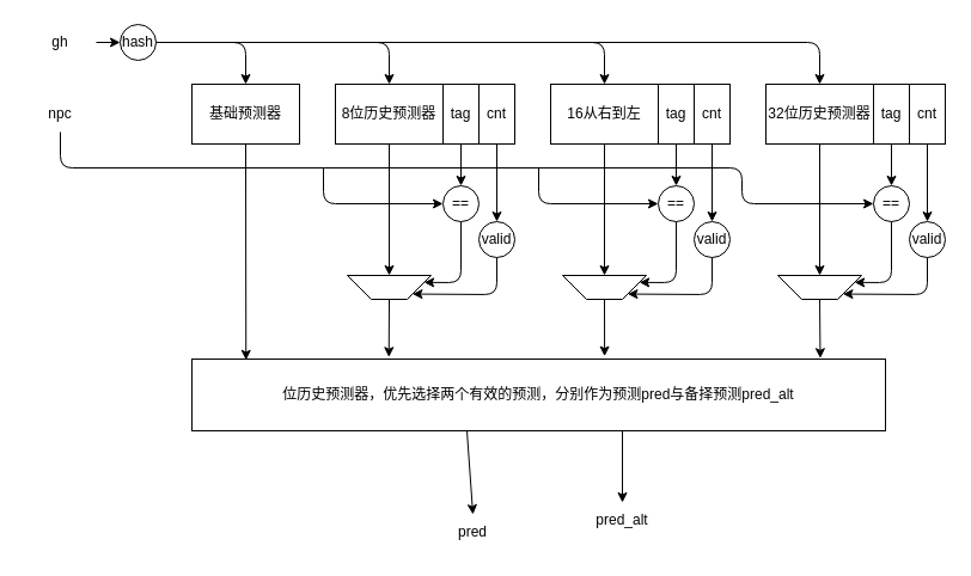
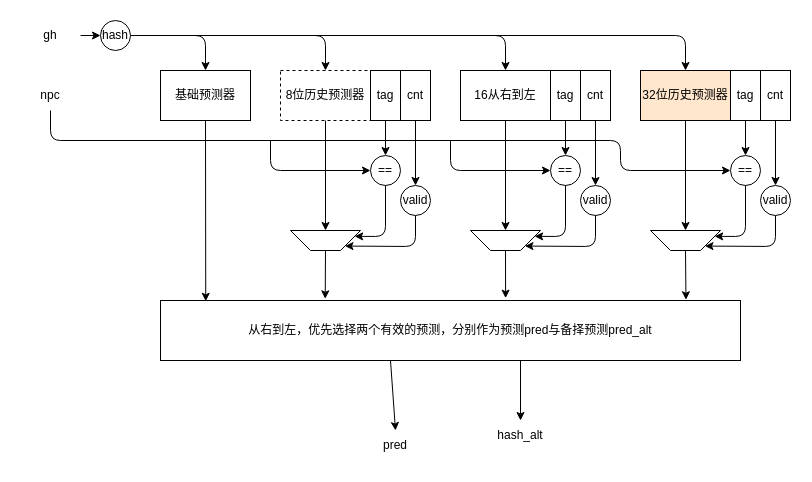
  <mxCell id="0" />
  <mxCell id="1" parent="0" />
  <mxCell id="2" style="edgeStyle=none;html=1;exitX=0.5;exitY=1;exitDx=0;exitDy=0;entryX=0.078;entryY=0.013;entryDx=0;entryDy=0;entryPerimeter=0;" edge="1" parent="1" source="3" target="13"><mxGeometry relative="1" as="geometry" /></mxCell>
  <mxCell id="3" value="基础预测器" style="rounded=0;whiteSpace=wrap;html=1;" vertex="1" parent="1"><mxGeometry x="160" y="70" width="90" height="50" as="geometry" /></mxCell>
  <mxCell id="4" style="edgeStyle=none;html=1;exitX=0.5;exitY=1;exitDx=0;exitDy=0;entryX=0;entryY=0.5;entryDx=0;entryDy=0;" edge="1" parent="1" source="5"><mxGeometry relative="1" as="geometry"><mxPoint x="730" y="170" as="targetPoint" /><Array as="points"><mxPoint x="50" y="140" /><mxPoint x="620" y="140" /><mxPoint x="620" y="170" /></Array></mxGeometry></mxCell>
  <mxCell id="5" value="npc" style="text;html=1;strokeColor=none;fillColor=none;align=center;verticalAlign=middle;whiteSpace=wrap;rounded=0;" vertex="1" parent="1"><mxGeometry x="20" y="80" width="60" height="30" as="geometry" /></mxCell>
  <mxCell id="6" style="edgeStyle=none;html=1;exitX=1;exitY=0.5;exitDx=0;exitDy=0;entryX=0;entryY=0.5;entryDx=0;entryDy=0;" edge="1" parent="1" source="7"><mxGeometry relative="1" as="geometry"><mxPoint x="100" y="35" as="targetPoint" /></mxGeometry></mxCell>
  <mxCell id="7" value="gh" style="text;html=1;strokeColor=none;fillColor=none;align=center;verticalAlign=middle;whiteSpace=wrap;rounded=0;" vertex="1" parent="1"><mxGeometry x="20" y="20" width="60" height="30" as="geometry" /></mxCell>
  <mxCell id="8" style="edgeStyle=none;html=1;exitX=1;exitY=0.5;exitDx=0;exitDy=0;entryX=0.5;entryY=0;entryDx=0;entryDy=0;" edge="1" parent="1"><mxGeometry relative="1" as="geometry"><mxPoint x="685" y="70" as="targetPoint" /><mxPoint x="130" y="35" as="sourcePoint" /><Array as="points"><mxPoint x="685" y="35" /></Array></mxGeometry></mxCell>
  <mxCell id="9" style="edgeStyle=none;html=1;exitX=1;exitY=0.5;exitDx=0;exitDy=0;entryX=0.5;entryY=0;entryDx=0;entryDy=0;" edge="1" parent="1" target="3"><mxGeometry relative="1" as="geometry"><mxPoint x="130" y="35" as="sourcePoint" /><Array as="points"><mxPoint x="205" y="35" /></Array></mxGeometry></mxCell>
  <mxCell id="10" style="edgeStyle=none;html=1;exitX=1;exitY=0.5;exitDx=0;exitDy=0;entryX=0.5;entryY=0;entryDx=0;entryDy=0;" edge="1" parent="1" target="19"><mxGeometry relative="1" as="geometry"><mxPoint x="130" y="35" as="sourcePoint" /><Array as="points"><mxPoint x="325" y="35" /></Array></mxGeometry></mxCell>
  <mxCell id="11" style="edgeStyle=none;html=1;exitX=1;exitY=0.5;exitDx=0;exitDy=0;entryX=0.5;entryY=0;entryDx=0;entryDy=0;" edge="1" parent="1"><mxGeometry relative="1" as="geometry"><mxPoint x="130" y="35" as="sourcePoint" /><mxPoint x="505" y="70" as="targetPoint" /><Array as="points"><mxPoint x="505" y="35" /></Array></mxGeometry></mxCell>
  <mxCell id="12" value="hash" style="ellipse;whiteSpace=wrap;html=1;aspect=fixed;" vertex="1" parent="1"><mxGeometry x="100" y="20" width="30" height="30" as="geometry" /></mxCell>
- <mxCell id="13" value="位历史预测器，优先选择两个有效的预测，分别作为预测pred与备择预测pred_alt" style="rounded=0;whiteSpace=wrap;html=1;" vertex="1" parent="1"><mxGeometry x="160" y="300" width="580" height="60" as="geometry" /></mxCell>
+ <mxCell id="13" value="从右到左，优先选择两个有效的预测，分别作为预测pred与备择预测pred_alt" style="rounded=0;whiteSpace=wrap;html=1;" vertex="1" parent="1"><mxGeometry x="160" y="300" width="580" height="60" as="geometry" /></mxCell>
  <mxCell id="14" style="edgeStyle=none;html=1;exitX=0.5;exitY=0;exitDx=0;exitDy=0;entryX=0.284;entryY=-0.028;entryDx=0;entryDy=0;entryPerimeter=0;" edge="1" parent="1" source="28" target="13"><mxGeometry relative="1" as="geometry" /></mxCell>
  <mxCell id="15" value="" style="group" vertex="1" connectable="0" parent="1"><mxGeometry x="270" y="70" width="160" height="180" as="geometry" /></mxCell>
  <mxCell id="16" value="" style="group" vertex="1" connectable="0" parent="15"><mxGeometry x="10" width="150" height="145" as="geometry" /></mxCell>
  <mxCell id="17" value="" style="group" vertex="1" connectable="0" parent="16"><mxGeometry width="150" height="145" as="geometry" /></mxCell>
  <mxCell id="18" value="" style="group" vertex="1" connectable="0" parent="17"><mxGeometry width="150" height="50" as="geometry" /></mxCell>
- <mxCell id="19" value="8位历史预测器" style="rounded=0;whiteSpace=wrap;html=1;" vertex="1" parent="18"><mxGeometry width="90" height="50" as="geometry" /></mxCell>
+ <mxCell id="19" value="8位历史预测器" style="rounded=0;whiteSpace=wrap;html=1;dashed=1;" vertex="1" parent="18"><mxGeometry width="90" height="50" as="geometry" /></mxCell>
  <mxCell id="20" value="tag" style="rounded=0;whiteSpace=wrap;html=1;" vertex="1" parent="18"><mxGeometry x="90" width="30" height="50" as="geometry" /></mxCell>
  <mxCell id="21" value="cnt" style="rounded=0;whiteSpace=wrap;html=1;" vertex="1" parent="18"><mxGeometry x="120" width="30" height="50" as="geometry" /></mxCell>
  <mxCell id="22" style="edgeStyle=none;html=1;exitX=0.5;exitY=1;exitDx=0;exitDy=0;entryX=0.5;entryY=0;entryDx=0;entryDy=0;" edge="1" parent="17" source="20" target="24"><mxGeometry relative="1" as="geometry" /></mxCell>
  <mxCell id="23" value="" style="group" vertex="1" connectable="0" parent="17"><mxGeometry x="90" y="85" width="30" height="30" as="geometry" /></mxCell>
  <mxCell id="24" value="==" style="ellipse;whiteSpace=wrap;html=1;aspect=fixed;" vertex="1" parent="23"><mxGeometry width="30" height="30" as="geometry" /></mxCell>
  <mxCell id="25" value="valid" style="ellipse;whiteSpace=wrap;html=1;aspect=fixed;" vertex="1" parent="17"><mxGeometry x="120" y="115" width="30" height="30" as="geometry" /></mxCell>
  <mxCell id="26" style="edgeStyle=none;html=1;exitX=0.5;exitY=1;exitDx=0;exitDy=0;entryX=0.5;entryY=0;entryDx=0;entryDy=0;" edge="1" parent="17" source="21" target="25"><mxGeometry relative="1" as="geometry" /></mxCell>
  <mxCell id="27" value="" style="endArrow=classic;html=1;entryX=0;entryY=0.5;entryDx=0;entryDy=0;" edge="1" parent="15" target="24"><mxGeometry width="50" height="50" relative="1" as="geometry"><mxPoint y="70" as="sourcePoint" /><mxPoint x="80" y="80" as="targetPoint" /><Array as="points"><mxPoint y="100" /></Array></mxGeometry></mxCell>
  <mxCell id="28" value="" style="shape=trapezoid;perimeter=trapezoidPerimeter;whiteSpace=wrap;html=1;fixedSize=1;rotation=-180;" vertex="1" parent="15"><mxGeometry x="20" y="160" width="70" height="20" as="geometry" /></mxCell>
  <mxCell id="29" style="edgeStyle=none;html=1;exitX=0.5;exitY=1;exitDx=0;exitDy=0;entryX=0.5;entryY=1;entryDx=0;entryDy=0;" edge="1" parent="15" source="19" target="28"><mxGeometry relative="1" as="geometry" /></mxCell>
  <mxCell id="30" style="edgeStyle=none;html=1;exitX=0.5;exitY=1;exitDx=0;exitDy=0;entryX=0;entryY=0.75;entryDx=0;entryDy=0;" edge="1" parent="15" source="24" target="28"><mxGeometry relative="1" as="geometry"><Array as="points"><mxPoint x="115" y="166" /></Array></mxGeometry></mxCell>
  <mxCell id="31" style="edgeStyle=none;html=1;exitX=0.5;exitY=1;exitDx=0;exitDy=0;entryX=0;entryY=0;entryDx=0;entryDy=0;" edge="1" parent="15" source="25" target="28"><mxGeometry relative="1" as="geometry"><Array as="points"><mxPoint x="145" y="176" /></Array></mxGeometry></mxCell>
  <mxCell id="32" value="" style="group" vertex="1" connectable="0" parent="1"><mxGeometry x="450" y="70" width="160" height="180" as="geometry" /></mxCell>
  <mxCell id="33" value="" style="group" vertex="1" connectable="0" parent="32"><mxGeometry x="10" width="150" height="145" as="geometry" /></mxCell>
  <mxCell id="34" value="" style="group" vertex="1" connectable="0" parent="33"><mxGeometry width="150" height="145" as="geometry" /></mxCell>
  <mxCell id="35" value="" style="group" vertex="1" connectable="0" parent="34"><mxGeometry width="150" height="50" as="geometry" /></mxCell>
  <mxCell id="36" value="16从右到左" style="rounded=0;whiteSpace=wrap;html=1;" vertex="1" parent="35"><mxGeometry width="90" height="50" as="geometry" /></mxCell>
  <mxCell id="37" value="tag" style="rounded=0;whiteSpace=wrap;html=1;" vertex="1" parent="35"><mxGeometry x="90" width="30" height="50" as="geometry" /></mxCell>
  <mxCell id="38" value="cnt" style="rounded=0;whiteSpace=wrap;html=1;" vertex="1" parent="35"><mxGeometry x="120" width="30" height="50" as="geometry" /></mxCell>
  <mxCell id="39" style="edgeStyle=none;html=1;exitX=0.5;exitY=1;exitDx=0;exitDy=0;entryX=0.5;entryY=0;entryDx=0;entryDy=0;" edge="1" parent="34" source="37" target="41"><mxGeometry relative="1" as="geometry" /></mxCell>
  <mxCell id="40" value="" style="group" vertex="1" connectable="0" parent="34"><mxGeometry x="90" y="85" width="30" height="30" as="geometry" /></mxCell>
  <mxCell id="41" value="==" style="ellipse;whiteSpace=wrap;html=1;aspect=fixed;" vertex="1" parent="40"><mxGeometry width="30" height="30" as="geometry" /></mxCell>
  <mxCell id="42" value="valid" style="ellipse;whiteSpace=wrap;html=1;aspect=fixed;" vertex="1" parent="34"><mxGeometry x="120" y="115" width="30" height="30" as="geometry" /></mxCell>
  <mxCell id="43" style="edgeStyle=none;html=1;exitX=0.5;exitY=1;exitDx=0;exitDy=0;entryX=0.5;entryY=0;entryDx=0;entryDy=0;" edge="1" parent="34" source="38" target="42"><mxGeometry relative="1" as="geometry" /></mxCell>
  <mxCell id="44" value="" style="endArrow=classic;html=1;entryX=0;entryY=0.5;entryDx=0;entryDy=0;" edge="1" parent="32" target="41"><mxGeometry width="50" height="50" relative="1" as="geometry"><mxPoint y="70" as="sourcePoint" /><mxPoint x="80" y="80" as="targetPoint" /><Array as="points"><mxPoint y="100" /></Array></mxGeometry></mxCell>
  <mxCell id="45" value="" style="shape=trapezoid;perimeter=trapezoidPerimeter;whiteSpace=wrap;html=1;fixedSize=1;rotation=-180;" vertex="1" parent="32"><mxGeometry x="20" y="160" width="70" height="20" as="geometry" /></mxCell>
  <mxCell id="46" style="edgeStyle=none;html=1;exitX=0.5;exitY=1;exitDx=0;exitDy=0;entryX=0.5;entryY=1;entryDx=0;entryDy=0;" edge="1" parent="32" source="36" target="45"><mxGeometry relative="1" as="geometry" /></mxCell>
  <mxCell id="47" style="edgeStyle=none;html=1;exitX=0.5;exitY=1;exitDx=0;exitDy=0;entryX=0;entryY=0.75;entryDx=0;entryDy=0;" edge="1" parent="32" source="41" target="45"><mxGeometry relative="1" as="geometry"><Array as="points"><mxPoint x="115" y="166" /></Array></mxGeometry></mxCell>
  <mxCell id="48" style="edgeStyle=none;html=1;exitX=0.5;exitY=1;exitDx=0;exitDy=0;entryX=0;entryY=0;entryDx=0;entryDy=0;" edge="1" parent="32" source="42" target="45"><mxGeometry relative="1" as="geometry"><Array as="points"><mxPoint x="145" y="176" /></Array></mxGeometry></mxCell>
  <mxCell id="49" value="" style="group" vertex="1" connectable="0" parent="1"><mxGeometry x="630" y="70" width="160" height="180" as="geometry" /></mxCell>
  <mxCell id="50" value="" style="group" vertex="1" connectable="0" parent="49"><mxGeometry x="10" width="150" height="145" as="geometry" /></mxCell>
  <mxCell id="51" value="" style="group" vertex="1" connectable="0" parent="50"><mxGeometry width="150" height="145" as="geometry" /></mxCell>
  <mxCell id="52" value="" style="group" vertex="1" connectable="0" parent="51"><mxGeometry width="150" height="50" as="geometry" /></mxCell>
- <mxCell id="53" value="32位历史预测器" style="rounded=0;whiteSpace=wrap;html=1;" vertex="1" parent="52"><mxGeometry width="90" height="50" as="geometry" /></mxCell>
+ <mxCell id="53" value="32位历史预测器" style="rounded=0;whiteSpace=wrap;html=1;fillColor=#ffe6cc;" vertex="1" parent="52"><mxGeometry width="90" height="50" as="geometry" /></mxCell>
  <mxCell id="54" value="tag" style="rounded=0;whiteSpace=wrap;html=1;" vertex="1" parent="52"><mxGeometry x="90" width="30" height="50" as="geometry" /></mxCell>
  <mxCell id="55" value="cnt" style="rounded=0;whiteSpace=wrap;html=1;" vertex="1" parent="52"><mxGeometry x="120" width="30" height="50" as="geometry" /></mxCell>
  <mxCell id="56" style="edgeStyle=none;html=1;exitX=0.5;exitY=1;exitDx=0;exitDy=0;entryX=0.5;entryY=0;entryDx=0;entryDy=0;" edge="1" parent="51" source="54" target="58"><mxGeometry relative="1" as="geometry" /></mxCell>
  <mxCell id="57" value="" style="group" vertex="1" connectable="0" parent="51"><mxGeometry x="90" y="85" width="30" height="30" as="geometry" /></mxCell>
  <mxCell id="58" value="==" style="ellipse;whiteSpace=wrap;html=1;aspect=fixed;" vertex="1" parent="57"><mxGeometry width="30" height="30" as="geometry" /></mxCell>
  <mxCell id="59" value="valid" style="ellipse;whiteSpace=wrap;html=1;aspect=fixed;" vertex="1" parent="51"><mxGeometry x="120" y="115" width="30" height="30" as="geometry" /></mxCell>
  <mxCell id="60" style="edgeStyle=none;html=1;exitX=0.5;exitY=1;exitDx=0;exitDy=0;entryX=0.5;entryY=0;entryDx=0;entryDy=0;" edge="1" parent="51" source="55" target="59"><mxGeometry relative="1" as="geometry" /></mxCell>
  <mxCell id="61" value="" style="shape=trapezoid;perimeter=trapezoidPerimeter;whiteSpace=wrap;html=1;fixedSize=1;rotation=-180;" vertex="1" parent="49"><mxGeometry x="20" y="160" width="70" height="20" as="geometry" /></mxCell>
  <mxCell id="62" style="edgeStyle=none;html=1;exitX=0.5;exitY=1;exitDx=0;exitDy=0;entryX=0.5;entryY=1;entryDx=0;entryDy=0;" edge="1" parent="49" source="53" target="61"><mxGeometry relative="1" as="geometry" /></mxCell>
  <mxCell id="63" style="edgeStyle=none;html=1;exitX=0.5;exitY=1;exitDx=0;exitDy=0;entryX=0;entryY=0.75;entryDx=0;entryDy=0;" edge="1" parent="49" source="58" target="61"><mxGeometry relative="1" as="geometry"><Array as="points"><mxPoint x="115" y="166" /></Array></mxGeometry></mxCell>
  <mxCell id="64" style="edgeStyle=none;html=1;exitX=0.5;exitY=1;exitDx=0;exitDy=0;entryX=0;entryY=0;entryDx=0;entryDy=0;" edge="1" parent="49" source="59" target="61"><mxGeometry relative="1" as="geometry"><Array as="points"><mxPoint x="145" y="176" /></Array></mxGeometry></mxCell>
  <mxCell id="65" style="edgeStyle=none;html=1;exitX=0.5;exitY=0;exitDx=0;exitDy=0;entryX=0.906;entryY=-0.012;entryDx=0;entryDy=0;entryPerimeter=0;" edge="1" parent="1" source="61" target="13"><mxGeometry relative="1" as="geometry"><mxPoint x="685" y="300" as="targetPoint" /></mxGeometry></mxCell>
  <mxCell id="66" style="edgeStyle=none;html=1;exitX=0.5;exitY=0;exitDx=0;exitDy=0;entryX=0.595;entryY=-0.039;entryDx=0;entryDy=0;entryPerimeter=0;" edge="1" parent="1" source="45" target="13"><mxGeometry relative="1" as="geometry" /></mxCell>
  <mxCell id="67" value="pred" style="text;html=1;strokeColor=none;fillColor=none;align=center;verticalAlign=middle;whiteSpace=wrap;rounded=0;" vertex="1" parent="1"><mxGeometry x="365" y="430" width="60" height="30" as="geometry" /></mxCell>
  <mxCell id="68" value="" style="endArrow=classic;html=1;entryX=0.5;entryY=0;entryDx=0;entryDy=0;" edge="1" parent="1" target="67"><mxGeometry width="50" height="50" relative="1" as="geometry"><mxPoint x="390" y="360" as="sourcePoint" /><mxPoint x="460" y="370" as="targetPoint" /></mxGeometry></mxCell>
- <mxCell id="69" value="pred_alt" style="text;html=1;strokeColor=none;fillColor=none;align=center;verticalAlign=middle;whiteSpace=wrap;rounded=0;" vertex="1" parent="1"><mxGeometry x="490" y="420" width="60" height="30" as="geometry" /></mxCell>
+ <mxCell id="69" value="hash_alt" style="text;html=1;strokeColor=none;fillColor=none;align=center;verticalAlign=middle;whiteSpace=wrap;rounded=0;" vertex="1" parent="1"><mxGeometry x="490" y="420" width="60" height="30" as="geometry" /></mxCell>
  <mxCell id="70" value="" style="endArrow=classic;html=1;entryX=0.5;entryY=0;entryDx=0;entryDy=0;" edge="1" parent="1" target="69"><mxGeometry width="50" height="50" relative="1" as="geometry"><mxPoint x="520" y="360" as="sourcePoint" /><mxPoint x="590" y="370" as="targetPoint" /></mxGeometry></mxCell>
